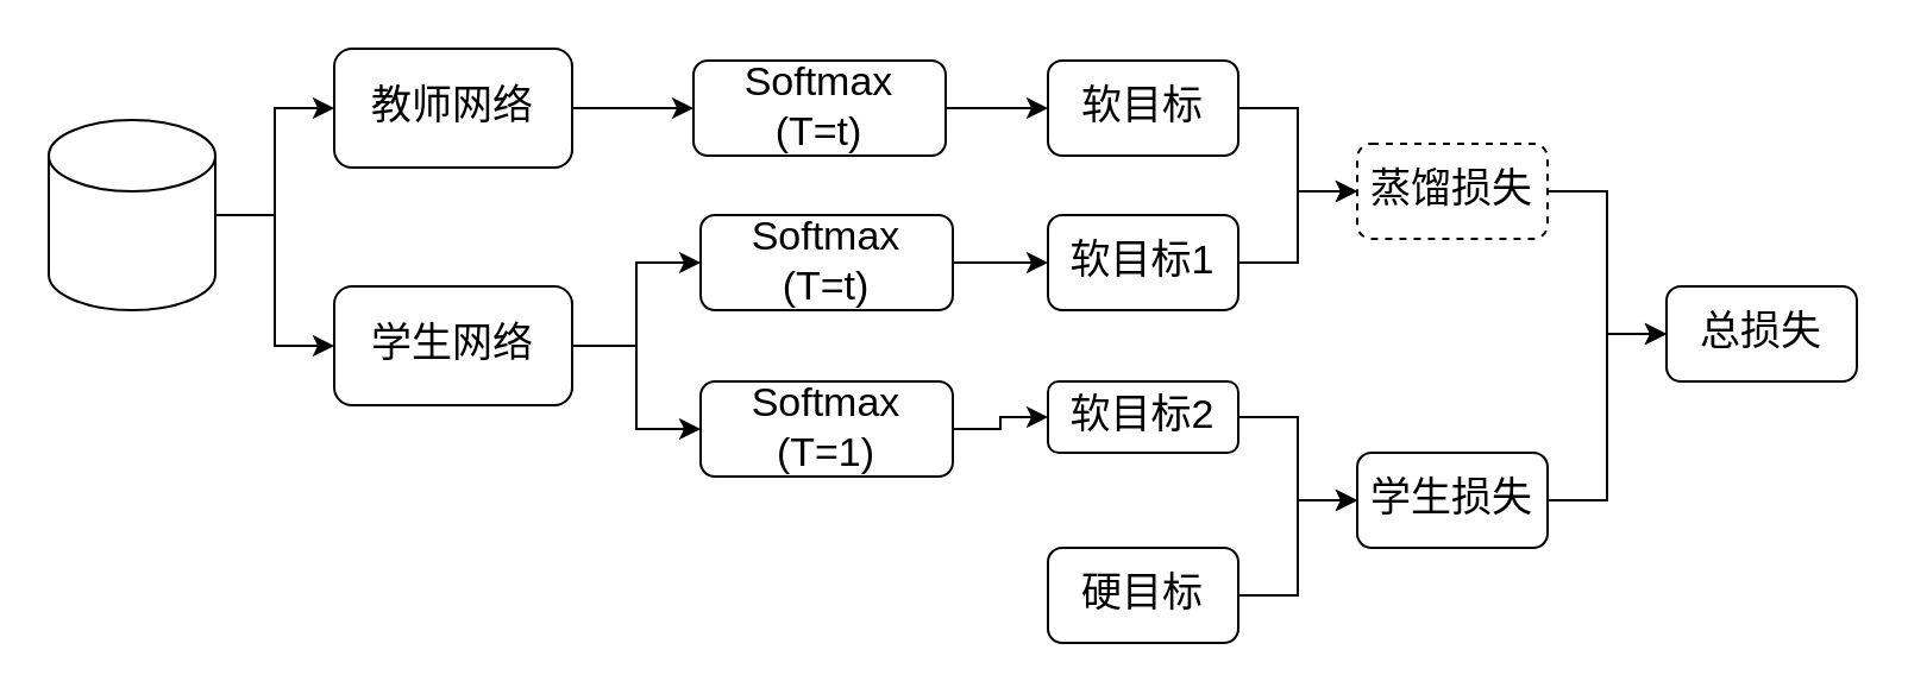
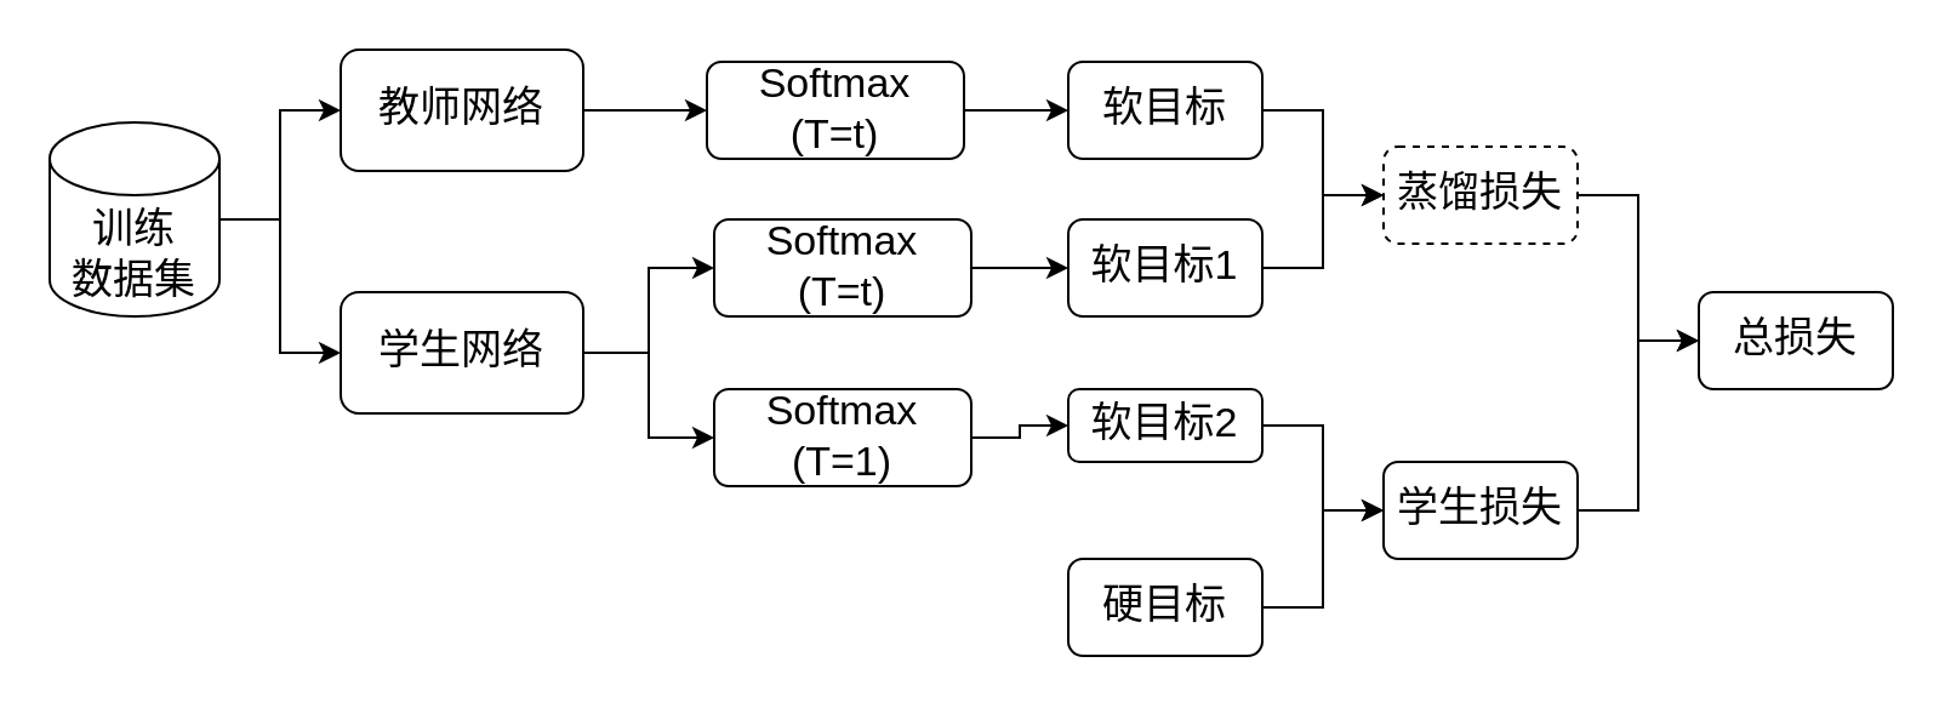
  <mxCell id="0" />
  <mxCell id="1" parent="0" />
  <mxCell id="2" style="edgeStyle=orthogonalEdgeStyle;rounded=0;orthogonalLoop=1;jettySize=auto;html=1;exitX=1;exitY=0.5;exitDx=0;exitDy=0;exitPerimeter=0;entryX=0;entryY=0.5;entryDx=0;entryDy=0;" edge="1" parent="1" source="4" target="7"><mxGeometry relative="1" as="geometry" /></mxCell>
  <mxCell id="3" style="edgeStyle=orthogonalEdgeStyle;rounded=0;orthogonalLoop=1;jettySize=auto;html=1;entryX=0;entryY=0.5;entryDx=0;entryDy=0;" edge="1" parent="1" source="4" target="10"><mxGeometry relative="1" as="geometry" /></mxCell>
  <mxCell id="4" value="" style="shape=cylinder3;whiteSpace=wrap;html=1;boundedLbl=1;backgroundOutline=1;size=15;" vertex="1" parent="1"><mxGeometry x="20" y="50" width="70" height="80" as="geometry" /></mxCell>
+ <mxCell id="5" value="&lt;font style=&quot;font-size: 17px;&quot;&gt;训练&lt;br&gt;数据集&lt;/font&gt;" style="text;html=1;align=center;verticalAlign=middle;whiteSpace=wrap;rounded=0;" vertex="1" parent="1"><mxGeometry x="25" y="90" width="60" height="30" as="geometry" /></mxCell>
  <mxCell id="6" style="edgeStyle=orthogonalEdgeStyle;rounded=0;orthogonalLoop=1;jettySize=auto;html=1;exitX=1;exitY=0.5;exitDx=0;exitDy=0;entryX=0;entryY=0.5;entryDx=0;entryDy=0;" edge="1" parent="1" source="7" target="14"><mxGeometry relative="1" as="geometry" /></mxCell>
  <mxCell id="7" value="&lt;font style=&quot;font-size: 17px;&quot;&gt;教师网络&lt;/font&gt;" style="rounded=1;whiteSpace=wrap;html=1;" vertex="1" parent="1"><mxGeometry x="140" y="20" width="100" height="50" as="geometry" /></mxCell>
  <mxCell id="8" style="edgeStyle=orthogonalEdgeStyle;rounded=0;orthogonalLoop=1;jettySize=auto;html=1;exitX=1;exitY=0.5;exitDx=0;exitDy=0;entryX=0;entryY=0.5;entryDx=0;entryDy=0;" edge="1" parent="1" source="10" target="12"><mxGeometry relative="1" as="geometry" /></mxCell>
  <mxCell id="9" style="edgeStyle=orthogonalEdgeStyle;rounded=0;orthogonalLoop=1;jettySize=auto;html=1;exitX=1;exitY=0.5;exitDx=0;exitDy=0;entryX=0;entryY=0.5;entryDx=0;entryDy=0;" edge="1" parent="1" source="10" target="16"><mxGeometry relative="1" as="geometry" /></mxCell>
  <mxCell id="10" value="&lt;font style=&quot;font-size: 17px;&quot;&gt;学生网络&lt;/font&gt;" style="rounded=1;whiteSpace=wrap;html=1;" vertex="1" parent="1"><mxGeometry x="140" y="120" width="100" height="50" as="geometry" /></mxCell>
  <mxCell id="11" style="edgeStyle=orthogonalEdgeStyle;rounded=0;orthogonalLoop=1;jettySize=auto;html=1;exitX=1;exitY=0.5;exitDx=0;exitDy=0;" edge="1" parent="1" source="12" target="20"><mxGeometry relative="1" as="geometry" /></mxCell>
  <mxCell id="12" value="&lt;font style=&quot;font-size: 17px;&quot;&gt;Softmax&lt;br&gt;(T=t)&lt;/font&gt;" style="rounded=1;whiteSpace=wrap;html=1;" vertex="1" parent="1"><mxGeometry x="294" y="90" width="106" height="40" as="geometry" /></mxCell>
  <mxCell id="13" style="edgeStyle=orthogonalEdgeStyle;rounded=0;orthogonalLoop=1;jettySize=auto;html=1;exitX=1;exitY=0.5;exitDx=0;exitDy=0;entryX=0;entryY=0.5;entryDx=0;entryDy=0;" edge="1" parent="1" source="14" target="18"><mxGeometry relative="1" as="geometry" /></mxCell>
  <mxCell id="14" value="&lt;font style=&quot;font-size: 17px;&quot;&gt;Softmax&lt;br&gt;(T=t)&lt;/font&gt;" style="rounded=1;whiteSpace=wrap;html=1;" vertex="1" parent="1"><mxGeometry x="291" y="25" width="106" height="40" as="geometry" /></mxCell>
  <mxCell id="15" style="edgeStyle=orthogonalEdgeStyle;rounded=0;orthogonalLoop=1;jettySize=auto;html=1;exitX=1;exitY=0.5;exitDx=0;exitDy=0;" edge="1" parent="1" source="16" target="22"><mxGeometry relative="1" as="geometry" /></mxCell>
  <mxCell id="16" value="&lt;font style=&quot;font-size: 17px;&quot;&gt;Softmax&lt;br&gt;(T=1)&lt;/font&gt;" style="rounded=1;whiteSpace=wrap;html=1;" vertex="1" parent="1"><mxGeometry x="294" y="160" width="106" height="40" as="geometry" /></mxCell>
  <mxCell id="17" style="edgeStyle=orthogonalEdgeStyle;rounded=0;orthogonalLoop=1;jettySize=auto;html=1;exitX=1;exitY=0.5;exitDx=0;exitDy=0;" edge="1" parent="1" source="18" target="26"><mxGeometry relative="1" as="geometry" /></mxCell>
  <mxCell id="18" value="&lt;span style=&quot;font-size: 17px;&quot;&gt;软目标&lt;/span&gt;" style="rounded=1;whiteSpace=wrap;html=1;" vertex="1" parent="1"><mxGeometry x="440" y="25" width="80" height="40" as="geometry" /></mxCell>
  <mxCell id="19" style="edgeStyle=orthogonalEdgeStyle;rounded=0;orthogonalLoop=1;jettySize=auto;html=1;entryX=0;entryY=0.5;entryDx=0;entryDy=0;" edge="1" parent="1" source="20" target="26"><mxGeometry relative="1" as="geometry" /></mxCell>
  <mxCell id="20" value="&lt;span style=&quot;font-size: 17px;&quot;&gt;软目标1&lt;/span&gt;" style="rounded=1;whiteSpace=wrap;html=1;" vertex="1" parent="1"><mxGeometry x="440" y="90" width="80" height="40" as="geometry" /></mxCell>
  <mxCell id="21" style="edgeStyle=orthogonalEdgeStyle;rounded=0;orthogonalLoop=1;jettySize=auto;html=1;" edge="1" parent="1" source="22" target="28"><mxGeometry relative="1" as="geometry" /></mxCell>
  <mxCell id="22" value="&lt;span style=&quot;font-size: 17px;&quot;&gt;软目标2&lt;/span&gt;" style="rounded=1;whiteSpace=wrap;html=1;" vertex="1" parent="1"><mxGeometry x="440" y="160" width="80" height="30" as="geometry" /></mxCell>
  <mxCell id="23" style="edgeStyle=orthogonalEdgeStyle;rounded=0;orthogonalLoop=1;jettySize=auto;html=1;exitX=1;exitY=0.5;exitDx=0;exitDy=0;entryX=0;entryY=0.5;entryDx=0;entryDy=0;" edge="1" parent="1" source="24" target="28"><mxGeometry relative="1" as="geometry" /></mxCell>
  <mxCell id="24" value="&lt;span style=&quot;font-size: 17px;&quot;&gt;硬目标&lt;/span&gt;" style="rounded=1;whiteSpace=wrap;html=1;" vertex="1" parent="1"><mxGeometry x="440" y="230" width="80" height="40" as="geometry" /></mxCell>
  <mxCell id="25" style="edgeStyle=orthogonalEdgeStyle;rounded=0;orthogonalLoop=1;jettySize=auto;html=1;exitX=1;exitY=0.5;exitDx=0;exitDy=0;entryX=0;entryY=0.5;entryDx=0;entryDy=0;" edge="1" parent="1" source="26" target="29"><mxGeometry relative="1" as="geometry" /></mxCell>
  <mxCell id="26" value="&lt;span style=&quot;font-size: 17px;&quot;&gt;蒸馏损失&lt;/span&gt;" style="rounded=1;whiteSpace=wrap;html=1;dashed=1;" vertex="1" parent="1"><mxGeometry x="570" y="60" width="80" height="40" as="geometry" /></mxCell>
  <mxCell id="27" style="edgeStyle=orthogonalEdgeStyle;rounded=0;orthogonalLoop=1;jettySize=auto;html=1;exitX=1;exitY=0.5;exitDx=0;exitDy=0;entryX=0;entryY=0.5;entryDx=0;entryDy=0;" edge="1" parent="1" source="28" target="29"><mxGeometry relative="1" as="geometry" /></mxCell>
  <mxCell id="28" value="&lt;span style=&quot;font-size: 17px;&quot;&gt;学生损失&lt;/span&gt;" style="rounded=1;whiteSpace=wrap;html=1;" vertex="1" parent="1"><mxGeometry x="570" y="190" width="80" height="40" as="geometry" /></mxCell>
  <mxCell id="29" value="&lt;span style=&quot;font-size: 17px;&quot;&gt;总损失&lt;/span&gt;" style="rounded=1;whiteSpace=wrap;html=1;" vertex="1" parent="1"><mxGeometry x="700" y="120" width="80" height="40" as="geometry" /></mxCell>
